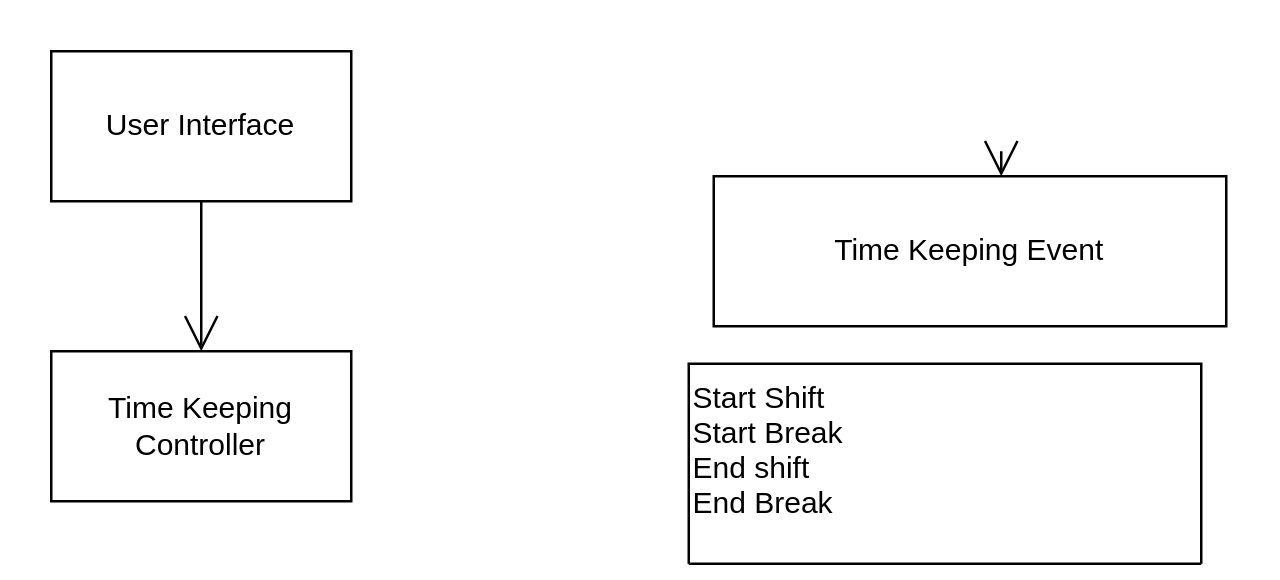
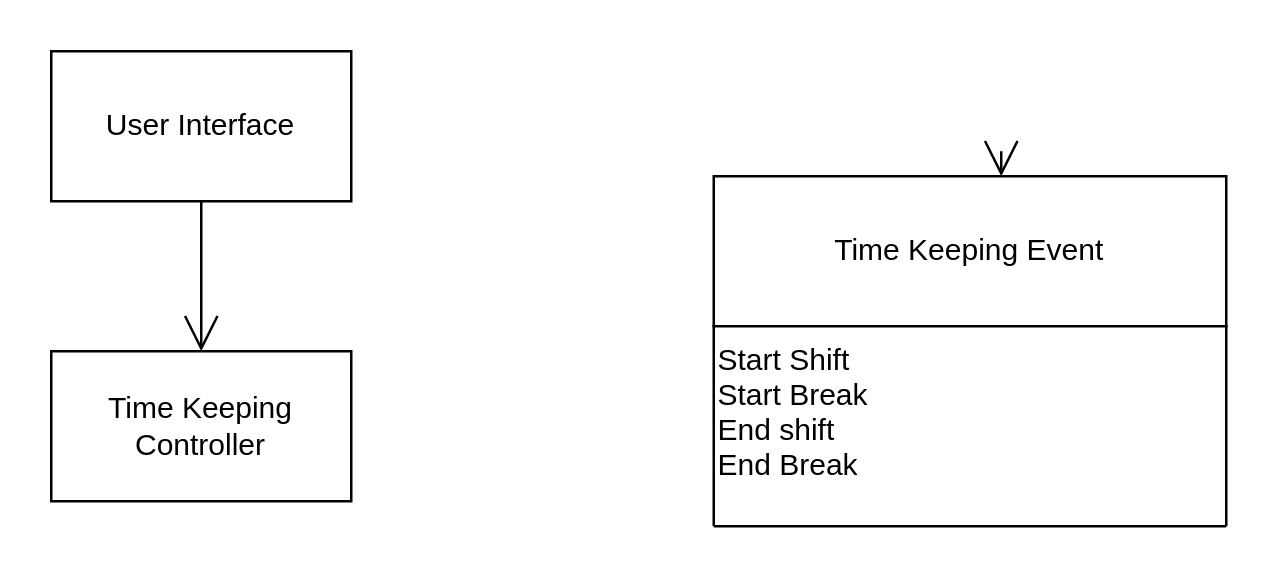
  <mxCell id="0" />
  <mxCell id="1" parent="0" />
  <mxCell id="2" value="User Interface" style="rounded=0;whiteSpace=wrap;html=1;" vertex="1" parent="1"><mxGeometry x="20" y="20" width="120" height="60" as="geometry" /></mxCell>
  <mxCell id="3" value="Time Keeping Controller" style="rounded=0;whiteSpace=wrap;html=1;" vertex="1" parent="1"><mxGeometry x="20" y="140" width="120" height="60" as="geometry" /></mxCell>
  <mxCell id="4" value="Time Keeping Event" style="rounded=0;whiteSpace=wrap;html=1;" vertex="1" parent="1"><mxGeometry x="285" y="70" width="205" height="60" as="geometry" /></mxCell>
- <mxCell id="5" value="Start Shift&#10;Start Break&#10;End shift&#10;End Break" style="swimlane;fontStyle=0;align=left;verticalAlign=top;childLayout=stackLayout;horizontal=1;startSize=80;horizontalStack=0;resizeParent=1;resizeParentMax=0;resizeLast=0;collapsible=1;marginBottom=0;" vertex="1" parent="1"><mxGeometry x="275" y="145" width="205" height="80" as="geometry" /></mxCell>
+ <mxCell id="5" value="Start Shift&#10;Start Break&#10;End shift&#10;End Break" style="swimlane;fontStyle=0;align=left;verticalAlign=top;childLayout=stackLayout;horizontal=1;startSize=80;horizontalStack=0;resizeParent=1;resizeParentMax=0;resizeLast=0;collapsible=1;marginBottom=0;" vertex="1" parent="1"><mxGeometry x="285" y="130" width="205" height="80" as="geometry" /></mxCell>
  <mxCell id="6" value="" style="endArrow=open;endFill=1;endSize=12;html=1;" edge="1" parent="1" target="3"><mxGeometry width="160" relative="1" as="geometry"><mxPoint x="80" y="80" as="sourcePoint" /><mxPoint x="240" y="80" as="targetPoint" /></mxGeometry></mxCell>
  <mxCell id="7" value="" style="endArrow=open;endFill=1;endSize=12;html=1;" edge="1" parent="1"><mxGeometry width="160" relative="1" as="geometry"><mxPoint x="400" y="60" as="sourcePoint" /><mxPoint x="400" y="70" as="targetPoint" /></mxGeometry></mxCell>
